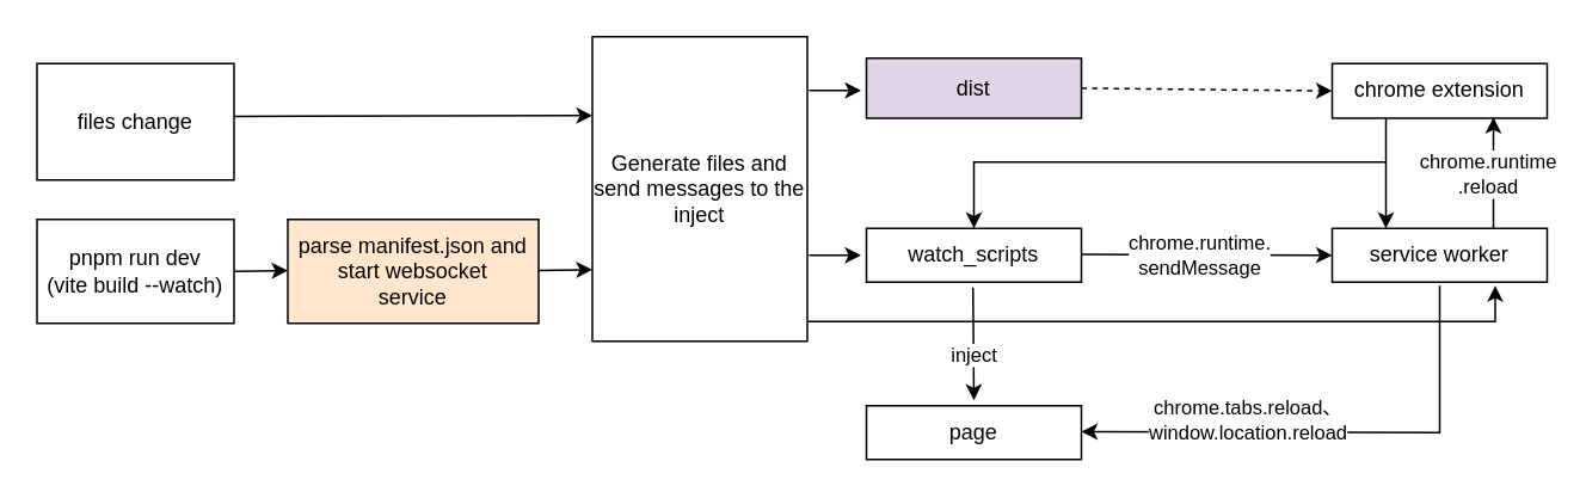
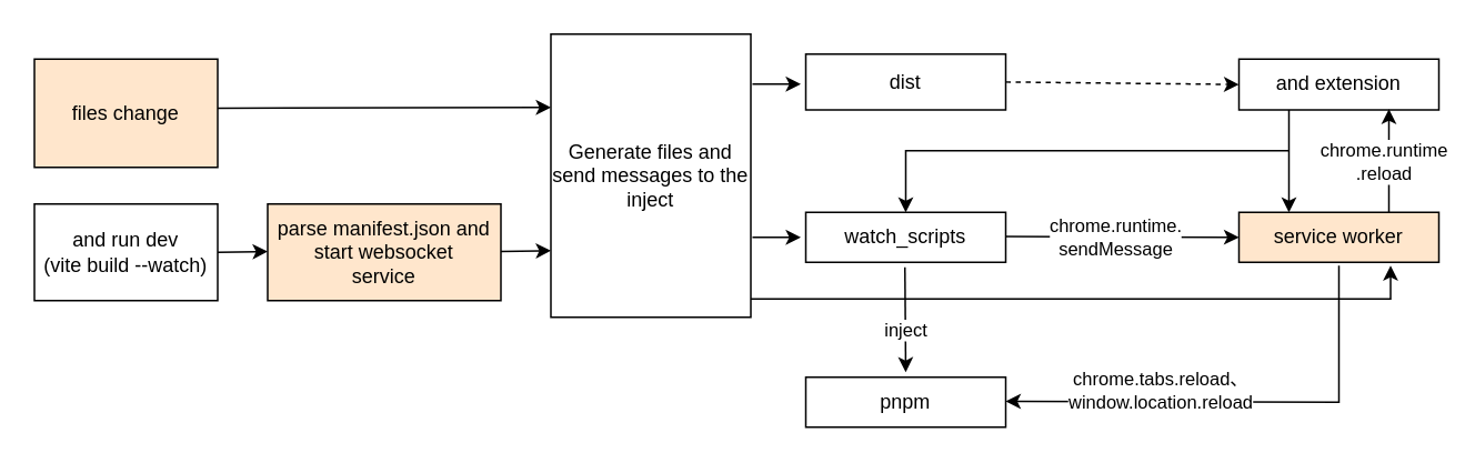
  <mxCell id="0" />
  <mxCell id="1" parent="0" />
- <mxCell id="2" value="files change" style="rounded=0;whiteSpace=wrap;html=1;" parent="1" vertex="1"><mxGeometry x="20" y="35" width="110" height="65" as="geometry" /></mxCell>
- <mxCell id="3" value="pnpm run dev&lt;br&gt;(vite build --watch)" style="rounded=0;whiteSpace=wrap;html=1;" parent="1" vertex="1"><mxGeometry x="20" y="122" width="110" height="58" as="geometry" /></mxCell>
+ <mxCell id="2" value="files change" style="rounded=0;whiteSpace=wrap;html=1;fillColor=#ffe6cc;" parent="1" vertex="1"><mxGeometry x="20" y="35" width="110" height="65" as="geometry" /></mxCell>
+ <mxCell id="3" value="and run dev&lt;br&gt;(vite build --watch)" style="rounded=0;whiteSpace=wrap;html=1;" parent="1" vertex="1"><mxGeometry x="20" y="122" width="110" height="58" as="geometry" /></mxCell>
  <mxCell id="4" value="" style="endArrow=classic;html=1;rounded=0;" parent="1" edge="1"><mxGeometry relative="1" as="geometry"><mxPoint x="130" y="151" as="sourcePoint" /><mxPoint x="160" y="150.5" as="targetPoint" /></mxGeometry></mxCell>
  <mxCell id="5" value="parse manifest.json and start websocket&lt;br&gt;service" style="rounded=0;whiteSpace=wrap;html=1;fillColor=#ffe6cc;" parent="1" vertex="1"><mxGeometry x="160" y="122" width="140" height="58" as="geometry" /></mxCell>
- <mxCell id="6" value="dist" style="rounded=0;whiteSpace=wrap;html=1;fillColor=#e1d5e7;" parent="1" vertex="1"><mxGeometry x="483" y="32" width="120" height="33.5" as="geometry" /></mxCell>
+ <mxCell id="6" value="dist" style="rounded=0;whiteSpace=wrap;html=1;" parent="1" vertex="1"><mxGeometry x="483" y="32" width="120" height="33.5" as="geometry" /></mxCell>
  <mxCell id="7" value="" style="endArrow=classic;html=1;rounded=0;" parent="1" edge="1"><mxGeometry relative="1" as="geometry"><mxPoint x="451" y="142" as="sourcePoint" /><mxPoint x="480" y="142" as="targetPoint" /></mxGeometry></mxCell>
  <mxCell id="8" value="watch_scripts" style="rounded=0;whiteSpace=wrap;html=1;" parent="1" vertex="1"><mxGeometry x="483" y="127" width="120" height="30" as="geometry" /></mxCell>
  <mxCell id="9" value="" style="endArrow=classic;html=1;rounded=0;" parent="1" edge="1"><mxGeometry relative="1" as="geometry"><mxPoint x="542.5" y="160" as="sourcePoint" /><mxPoint x="543" y="223" as="targetPoint" /></mxGeometry></mxCell>
  <mxCell id="10" value="inject" style="edgeLabel;resizable=0;html=1;align=center;verticalAlign=middle;" parent="9" connectable="0" vertex="1"><mxGeometry relative="1" as="geometry"><mxPoint y="6" as="offset" /></mxGeometry></mxCell>
  <mxCell id="11" value="" style="endArrow=classic;html=1;rounded=0;exitX=1;exitY=0.5;exitDx=0;exitDy=0;entryX=0;entryY=0.5;entryDx=0;entryDy=0;dashed=1;" parent="1" source="6" target="12" edge="1"><mxGeometry relative="1" as="geometry"><mxPoint x="613" y="49.5" as="sourcePoint" /><mxPoint x="683" y="49.5" as="targetPoint" /></mxGeometry></mxCell>
- <mxCell id="12" value="chrome extension" style="rounded=0;whiteSpace=wrap;html=1;" parent="1" vertex="1"><mxGeometry x="743" y="35" width="120" height="30.5" as="geometry" /></mxCell>
- <mxCell id="13" value="service worker" style="rounded=0;whiteSpace=wrap;html=1;" parent="1" vertex="1"><mxGeometry x="743" y="127" width="120" height="30" as="geometry" /></mxCell>
+ <mxCell id="12" value="and extension" style="rounded=0;whiteSpace=wrap;html=1;" parent="1" vertex="1"><mxGeometry x="743" y="35" width="120" height="30.5" as="geometry" /></mxCell>
+ <mxCell id="13" value="service worker" style="rounded=0;whiteSpace=wrap;html=1;fillColor=#ffe6cc;" parent="1" vertex="1"><mxGeometry x="743" y="127" width="120" height="30" as="geometry" /></mxCell>
  <mxCell id="14" value="" style="endArrow=classic;html=1;rounded=0;" parent="1" edge="1"><mxGeometry relative="1" as="geometry"><mxPoint x="130" y="64.5" as="sourcePoint" /><mxPoint x="330" y="64" as="targetPoint" /></mxGeometry></mxCell>
  <mxCell id="15" value="" style="endArrow=classic;html=1;rounded=0;" parent="1" edge="1"><mxGeometry relative="1" as="geometry"><mxPoint x="451" y="50" as="sourcePoint" /><mxPoint x="480" y="50" as="targetPoint" /></mxGeometry></mxCell>
  <mxCell id="16" value="" style="endArrow=classic;html=1;rounded=0;" parent="1" edge="1"><mxGeometry relative="1" as="geometry"><mxPoint x="603" y="141.5" as="sourcePoint" /><mxPoint x="743" y="142" as="targetPoint" /></mxGeometry></mxCell>
  <mxCell id="17" value="chrome.runtime.&lt;br&gt;sendMessage" style="edgeLabel;resizable=0;html=1;align=center;verticalAlign=middle;" parent="16" connectable="0" vertex="1"><mxGeometry relative="1" as="geometry"><mxPoint x="-4" as="offset" /></mxGeometry></mxCell>
  <mxCell id="18" value="" style="endArrow=classic;html=1;rounded=0;entryX=0.25;entryY=0;entryDx=0;entryDy=0;" parent="1" target="13" edge="1"><mxGeometry width="50" height="50" relative="1" as="geometry"><mxPoint x="773" y="65.5" as="sourcePoint" /><mxPoint x="773" y="105.58" as="targetPoint" /></mxGeometry></mxCell>
  <mxCell id="19" value="" style="endArrow=classic;html=1;rounded=0;exitX=0.75;exitY=0;exitDx=0;exitDy=0;" parent="1" source="13" edge="1"><mxGeometry relative="1" as="geometry"><mxPoint x="833" y="120" as="sourcePoint" /><mxPoint x="833" y="65" as="targetPoint" /></mxGeometry></mxCell>
  <mxCell id="20" value="chrome.runtime&lt;br&gt;.reload" style="edgeLabel;resizable=0;html=1;align=center;verticalAlign=middle;" parent="19" connectable="0" vertex="1"><mxGeometry relative="1" as="geometry"><mxPoint x="-4" as="offset" /></mxGeometry></mxCell>
  <mxCell id="21" value="" style="endArrow=classic;html=1;rounded=0;entryX=0.5;entryY=0;entryDx=0;entryDy=0;" parent="1" target="8" edge="1"><mxGeometry width="50" height="50" relative="1" as="geometry"><mxPoint x="773" y="90" as="sourcePoint" /><mxPoint x="533" y="109.5" as="targetPoint" /><Array as="points"><mxPoint x="543" y="90" /></Array></mxGeometry></mxCell>
- <mxCell id="22" value="page" style="rounded=0;whiteSpace=wrap;html=1;" parent="1" vertex="1"><mxGeometry x="483" y="226" width="120" height="30" as="geometry" /></mxCell>
+ <mxCell id="22" value="pnpm" style="rounded=0;whiteSpace=wrap;html=1;" parent="1" vertex="1"><mxGeometry x="483" y="226" width="120" height="30" as="geometry" /></mxCell>
  <mxCell id="23" value="" style="endArrow=classic;html=1;rounded=0;" parent="1" edge="1"><mxGeometry width="50" height="50" relative="1" as="geometry"><mxPoint x="803" y="159" as="sourcePoint" /><mxPoint x="603" y="240.5" as="targetPoint" /><Array as="points"><mxPoint x="803" y="241" /></Array></mxGeometry></mxCell>
  <mxCell id="24" value="chrome.tabs.reload、&lt;br&gt;window.location.reload" style="edgeLabel;html=1;align=center;verticalAlign=middle;resizable=0;points=[];" parent="23" vertex="1" connectable="0"><mxGeometry x="0.479" y="-2" relative="1" as="geometry"><mxPoint x="19" y="-5" as="offset" /></mxGeometry></mxCell>
  <mxCell id="25" value="" style="endArrow=classic;html=1;rounded=0;" edge="1" parent="1"><mxGeometry relative="1" as="geometry"><mxPoint x="300" y="150.5" as="sourcePoint" /><mxPoint x="330" y="150" as="targetPoint" /></mxGeometry></mxCell>
  <mxCell id="26" value="Generate files and send messages to the inject" style="rounded=0;whiteSpace=wrap;html=1;" vertex="1" parent="1"><mxGeometry x="330" y="20" width="120" height="170" as="geometry" /></mxCell>
  <mxCell id="27" value="" style="edgeStyle=segmentEdgeStyle;endArrow=classic;html=1;rounded=0;exitX=1;exitY=0.941;exitDx=0;exitDy=0;exitPerimeter=0;" edge="1" parent="1"><mxGeometry width="50" height="50" relative="1" as="geometry"><mxPoint x="450" y="178.97" as="sourcePoint" /><mxPoint x="834" y="159" as="targetPoint" /></mxGeometry></mxCell>
